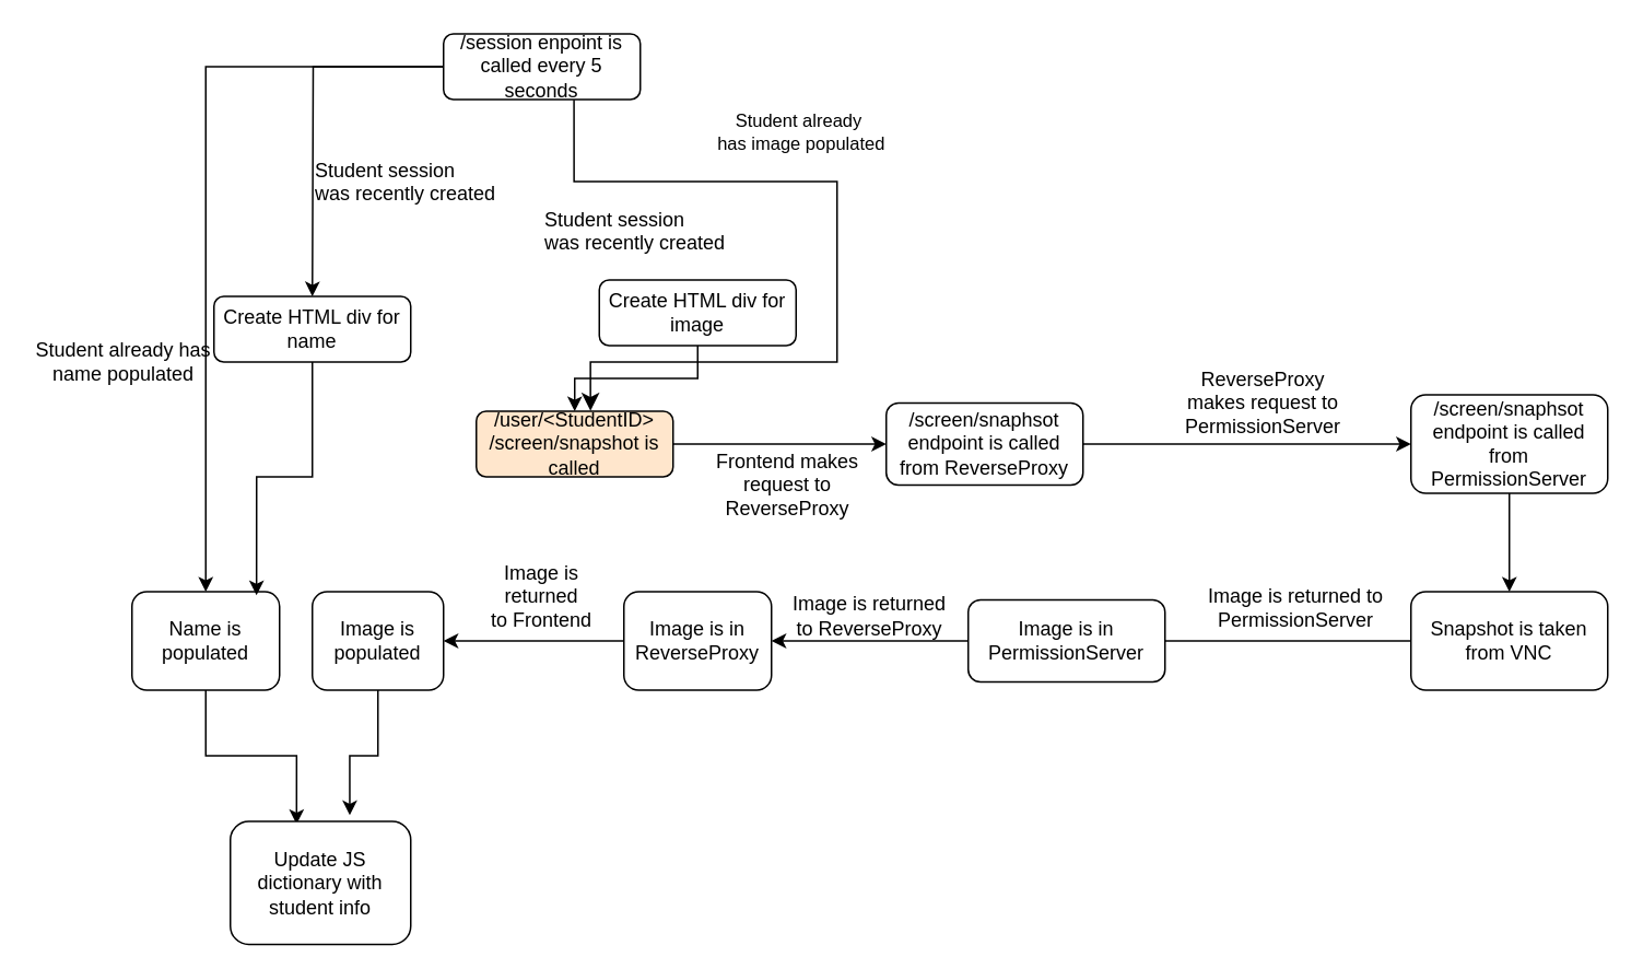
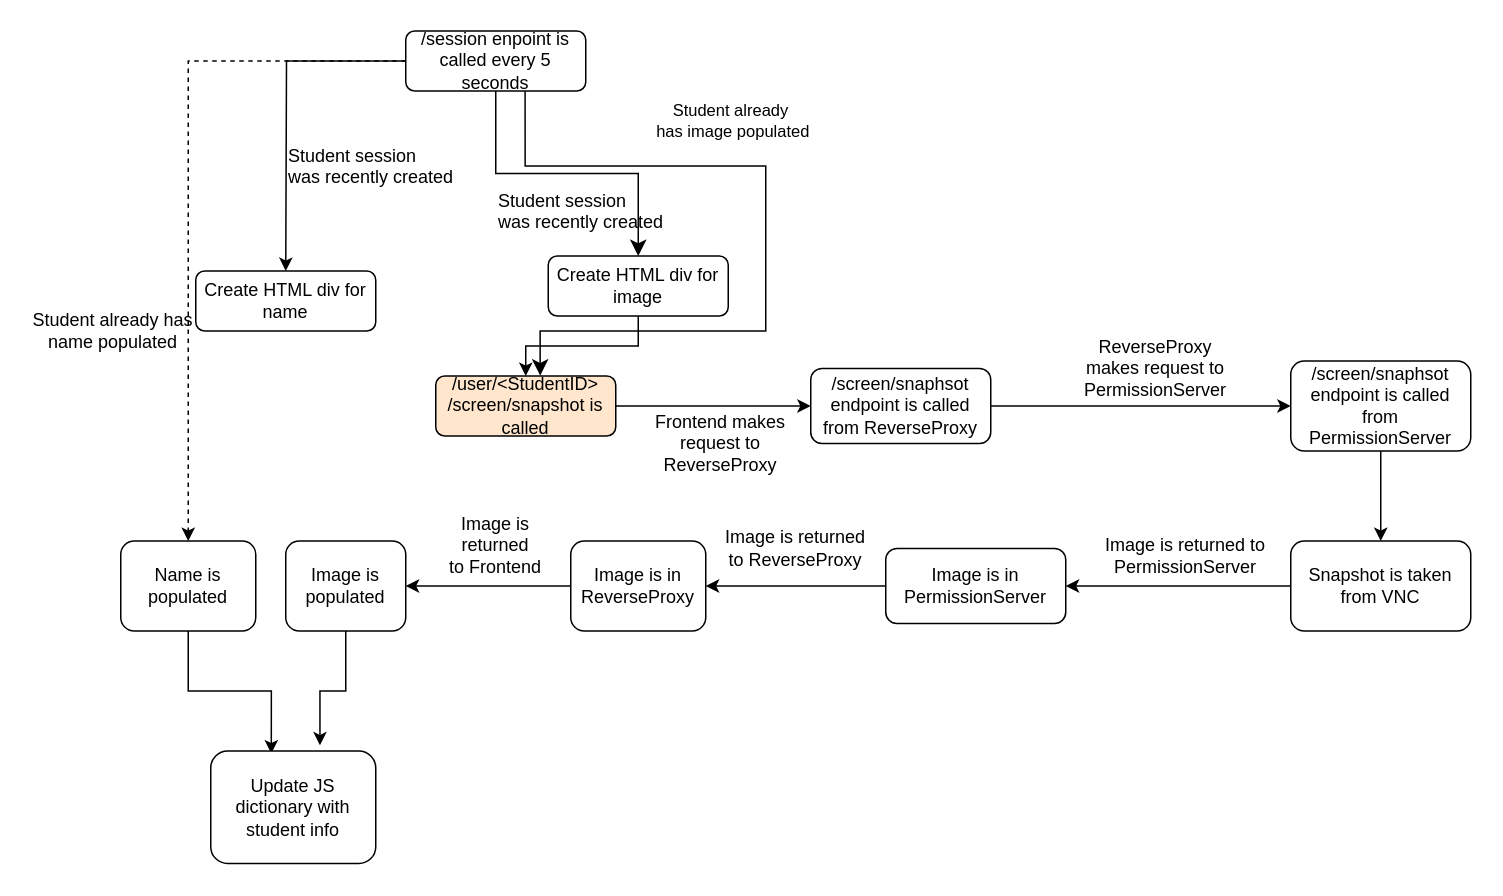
  <mxCell id="0" />
  <mxCell id="1" parent="0" />
- <mxCell id="3" value="" style="edgeStyle=orthogonalEdgeStyle;rounded=0;orthogonalLoop=1;jettySize=auto;html=1;" parent="1" source="5" target="7" edge="1"><mxGeometry relative="1" as="geometry" /></mxCell>
+ <mxCell id="2" value="" style="rounded=0;html=1;jettySize=auto;orthogonalLoop=1;fontSize=11;endArrow=classic;endFill=1;endSize=8;strokeWidth=1;shadow=0;labelBackgroundColor=none;edgeStyle=orthogonalEdgeStyle;entryX=0.5;entryY=0;entryDx=0;entryDy=0;" parent="1" source="5" target="10" edge="1"><mxGeometry relative="1" as="geometry"><mxPoint x="330" y="160" as="targetPoint" /></mxGeometry></mxCell>
+ <mxCell id="3" value="" style="edgeStyle=orthogonalEdgeStyle;rounded=0;orthogonalLoop=1;jettySize=auto;html=1;dashed=1;" parent="1" source="5" target="7" edge="1"><mxGeometry relative="1" as="geometry" /></mxCell>
  <mxCell id="4" style="edgeStyle=orthogonalEdgeStyle;rounded=0;orthogonalLoop=1;jettySize=auto;html=1;exitX=0;exitY=0.5;exitDx=0;exitDy=0;" edge="1" parent="1" source="5"><mxGeometry relative="1" as="geometry"><mxPoint x="190" y="180" as="targetPoint" /></mxGeometry></mxCell>
  <mxCell id="5" value="/session enpoint is called every 5 seconds" style="rounded=1;whiteSpace=wrap;html=1;fontSize=12;glass=0;strokeWidth=1;shadow=0;" parent="1" vertex="1"><mxGeometry x="270" y="20" width="120" height="40" as="geometry" /></mxCell>
  <mxCell id="6" style="edgeStyle=orthogonalEdgeStyle;rounded=0;orthogonalLoop=1;jettySize=auto;html=1;exitX=0.5;exitY=1;exitDx=0;exitDy=0;entryX=0.367;entryY=0.023;entryDx=0;entryDy=0;entryPerimeter=0;" edge="1" parent="1" source="7" target="27"><mxGeometry relative="1" as="geometry" /></mxCell>
  <mxCell id="7" value="Name is populated" style="rounded=1;whiteSpace=wrap;html=1;fontSize=12;glass=0;strokeWidth=1;shadow=0;" parent="1" vertex="1"><mxGeometry x="80" y="360" width="90" height="60" as="geometry" /></mxCell>
  <mxCell id="8" value="Student already&amp;nbsp;&lt;br&gt;has image&amp;nbsp;populated" style="rounded=0;html=1;jettySize=auto;orthogonalLoop=1;fontSize=11;endArrow=classic;endFill=1;endSize=8;strokeWidth=1;shadow=0;labelBackgroundColor=none;edgeStyle=orthogonalEdgeStyle;entryX=0.58;entryY=-0.005;entryDx=0;entryDy=0;entryPerimeter=0;exitX=0.663;exitY=1.005;exitDx=0;exitDy=0;exitPerimeter=0;" parent="1" target="12" edge="1" source="5"><mxGeometry x="-0.25" y="30" relative="1" as="geometry"><mxPoint as="offset" /><mxPoint x="350" y="110" as="sourcePoint" /><mxPoint x="360" y="246" as="targetPoint" /><Array as="points"><mxPoint x="350" y="110" /><mxPoint x="510" y="110" /><mxPoint x="510" y="220" /><mxPoint x="360" y="220" /></Array></mxGeometry></mxCell>
  <mxCell id="9" style="edgeStyle=orthogonalEdgeStyle;rounded=0;orthogonalLoop=1;jettySize=auto;html=1;exitX=0.5;exitY=1;exitDx=0;exitDy=0;entryX=0.5;entryY=0;entryDx=0;entryDy=0;endArrow=classic;endFill=1;" parent="1" source="10" target="12" edge="1"><mxGeometry relative="1" as="geometry" /></mxCell>
  <mxCell id="10" value="Create HTML div for image" style="rounded=1;whiteSpace=wrap;html=1;fontSize=12;glass=0;strokeWidth=1;shadow=0;" parent="1" vertex="1"><mxGeometry x="365" y="170" width="120" height="40" as="geometry" /></mxCell>
  <mxCell id="11" style="edgeStyle=orthogonalEdgeStyle;rounded=0;orthogonalLoop=1;jettySize=auto;html=1;exitX=1;exitY=0.5;exitDx=0;exitDy=0;entryX=0;entryY=0.5;entryDx=0;entryDy=0;endArrow=classic;endFill=1;" parent="1" source="12" target="15" edge="1"><mxGeometry relative="1" as="geometry" /></mxCell>
  <mxCell id="12" value="/user/&amp;lt;StudentID&amp;gt;&lt;br&gt;/screen/snapshot is called" style="rounded=1;whiteSpace=wrap;html=1;fontSize=12;glass=0;strokeWidth=1;shadow=0;fillColor=#ffe6cc;" parent="1" vertex="1"><mxGeometry x="290" y="250" width="120" height="40" as="geometry" /></mxCell>
  <mxCell id="13" value="Frontend makes request to ReverseProxy" style="text;html=1;strokeColor=none;fillColor=none;align=center;verticalAlign=middle;whiteSpace=wrap;rounded=0;" parent="1" vertex="1"><mxGeometry x="430" y="280" width="100" height="30" as="geometry" /></mxCell>
  <mxCell id="14" style="edgeStyle=orthogonalEdgeStyle;rounded=0;orthogonalLoop=1;jettySize=auto;html=1;exitX=1;exitY=0.5;exitDx=0;exitDy=0;entryX=0;entryY=0.5;entryDx=0;entryDy=0;" parent="1" source="15" target="18" edge="1"><mxGeometry relative="1" as="geometry" /></mxCell>
  <mxCell id="15" value="/screen/snaphsot endpoint is called from ReverseProxy" style="rounded=1;whiteSpace=wrap;html=1;fontSize=12;glass=0;strokeWidth=1;shadow=0;" parent="1" vertex="1"><mxGeometry x="540" y="245" width="120" height="50" as="geometry" /></mxCell>
  <mxCell id="16" value="ReverseProxy makes request to PermissionServer" style="text;html=1;strokeColor=none;fillColor=none;align=center;verticalAlign=middle;whiteSpace=wrap;rounded=0;" parent="1" vertex="1"><mxGeometry x="720" y="200" width="100" height="90" as="geometry" /></mxCell>
  <mxCell id="17" value="" style="edgeStyle=orthogonalEdgeStyle;rounded=0;orthogonalLoop=1;jettySize=auto;html=1;" parent="1" source="18" target="20" edge="1"><mxGeometry relative="1" as="geometry" /></mxCell>
  <mxCell id="18" value="/screen/snaphsot endpoint is called from PermissionServer" style="rounded=1;whiteSpace=wrap;html=1;fontSize=12;glass=0;strokeWidth=1;shadow=0;" parent="1" vertex="1"><mxGeometry x="860" y="240" width="120" height="60" as="geometry" /></mxCell>
- <mxCell id="19" value="" style="edgeStyle=orthogonalEdgeStyle;rounded=0;orthogonalLoop=1;jettySize=auto;html=1;endArrow=none;" parent="1" source="20" target="22" edge="1"><mxGeometry relative="1" as="geometry" /></mxCell>
+ <mxCell id="19" value="" style="edgeStyle=orthogonalEdgeStyle;rounded=0;orthogonalLoop=1;jettySize=auto;html=1;" parent="1" source="20" target="22" edge="1"><mxGeometry relative="1" as="geometry" /></mxCell>
  <mxCell id="20" value="Snapshot is taken from VNC" style="rounded=1;whiteSpace=wrap;html=1;fontSize=12;glass=0;strokeWidth=1;shadow=0;" parent="1" vertex="1"><mxGeometry x="860" y="360" width="120" height="60" as="geometry" /></mxCell>
  <mxCell id="21" value="" style="edgeStyle=orthogonalEdgeStyle;rounded=0;orthogonalLoop=1;jettySize=auto;html=1;" parent="1" source="22" target="24" edge="1"><mxGeometry relative="1" as="geometry" /></mxCell>
  <mxCell id="22" value="Image is in PermissionServer" style="rounded=1;whiteSpace=wrap;html=1;fontSize=12;glass=0;strokeWidth=1;shadow=0;" parent="1" vertex="1"><mxGeometry x="590" y="365" width="120" height="50" as="geometry" /></mxCell>
  <mxCell id="23" value="" style="edgeStyle=orthogonalEdgeStyle;rounded=0;orthogonalLoop=1;jettySize=auto;html=1;" parent="1" source="24" target="26" edge="1"><mxGeometry relative="1" as="geometry" /></mxCell>
  <mxCell id="24" value="Image is in ReverseProxy" style="rounded=1;whiteSpace=wrap;html=1;fontSize=12;glass=0;strokeWidth=1;shadow=0;" parent="1" vertex="1"><mxGeometry x="380" y="360" width="90" height="60" as="geometry" /></mxCell>
  <mxCell id="25" value="" style="edgeStyle=orthogonalEdgeStyle;rounded=0;orthogonalLoop=1;jettySize=auto;html=1;entryX=0.662;entryY=-0.05;entryDx=0;entryDy=0;entryPerimeter=0;" edge="1" parent="1" source="26" target="27"><mxGeometry relative="1" as="geometry" /></mxCell>
  <mxCell id="26" value="Image is populated" style="rounded=1;whiteSpace=wrap;html=1;fontSize=12;glass=0;strokeWidth=1;shadow=0;" parent="1" vertex="1"><mxGeometry x="190" y="360" width="80" height="60" as="geometry" /></mxCell>
  <mxCell id="27" value="Update JS dictionary with student info" style="rounded=1;whiteSpace=wrap;html=1;fontSize=12;glass=0;strokeWidth=1;shadow=0;" vertex="1" parent="1"><mxGeometry x="140" y="500" width="110" height="75" as="geometry" /></mxCell>
  <mxCell id="28" value="Image is returned to PermissionServer" style="text;html=1;strokeColor=none;fillColor=none;align=center;verticalAlign=middle;whiteSpace=wrap;rounded=0;" parent="1" vertex="1"><mxGeometry x="730" y="350" width="120" height="40" as="geometry" /></mxCell>
  <mxCell id="29" value="Image is &lt;br&gt;returned&lt;br&gt;to Frontend" style="text;html=1;strokeColor=none;fillColor=none;align=center;verticalAlign=middle;whiteSpace=wrap;rounded=0;" parent="1" vertex="1"><mxGeometry x="265" y="340" width="130" height="45" as="geometry" /></mxCell>
- <mxCell id="30" value="Image is&amp;nbsp;returned&lt;br&gt;to ReverseProxy" style="text;html=1;strokeColor=none;fillColor=none;align=center;verticalAlign=middle;whiteSpace=wrap;rounded=0;" parent="1" vertex="1"><mxGeometry x="480" y="345" width="100" height="60" as="geometry" /></mxCell>
+ <mxCell id="30" value="Image is&amp;nbsp;returned&lt;br&gt;to ReverseProxy" style="text;html=1;strokeColor=none;fillColor=none;align=center;verticalAlign=middle;whiteSpace=wrap;rounded=0;" parent="1" vertex="1"><mxGeometry x="480" y="335" width="100" height="60" as="geometry" /></mxCell>
  <mxCell id="31" value="Student session &lt;br&gt;was recently created" style="text;html=1;" parent="1" vertex="1"><mxGeometry x="190" y="90" width="120" height="30" as="geometry" /></mxCell>
  <mxCell id="32" value="Student session &lt;br&gt;was recently created" style="text;html=1;" vertex="1" parent="1"><mxGeometry x="330" y="120" width="120" height="30" as="geometry" /></mxCell>
  <mxCell id="33" value="Student already has name populated" style="text;html=1;strokeColor=none;fillColor=none;align=center;verticalAlign=middle;whiteSpace=wrap;rounded=0;" vertex="1" parent="1"><mxGeometry x="20" y="210" width="110" height="20" as="geometry" /></mxCell>
- <mxCell id="34" style="edgeStyle=orthogonalEdgeStyle;rounded=0;orthogonalLoop=1;jettySize=auto;html=1;exitX=0.5;exitY=1;exitDx=0;exitDy=0;entryX=0.844;entryY=0.037;entryDx=0;entryDy=0;entryPerimeter=0;" edge="1" parent="1" source="35" target="7"><mxGeometry relative="1" as="geometry" /></mxCell>
  <mxCell id="35" value="Create HTML div for name" style="rounded=1;whiteSpace=wrap;html=1;fontSize=12;glass=0;strokeWidth=1;shadow=0;" vertex="1" parent="1"><mxGeometry x="130" y="180" width="120" height="40" as="geometry" /></mxCell>
